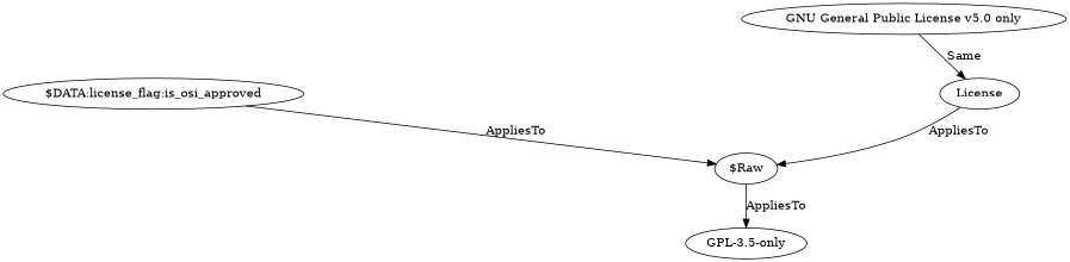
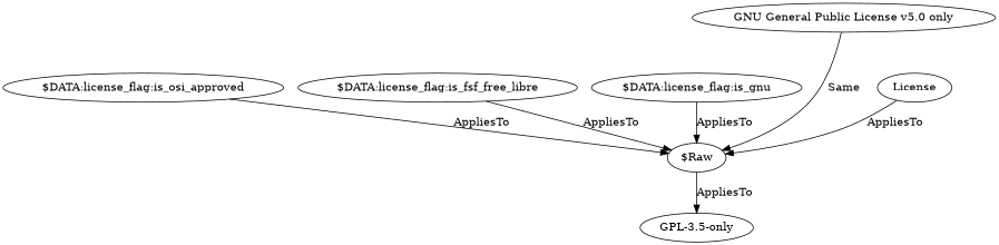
  digraph {
    n1 [label="$DATA:license_flag:is_osi_approved"]
    n2 [label="$Raw"]
    n3 [label="GPL-3.5-only"]
+   n4 [label="$DATA:license_flag:is_fsf_free_libre"]
+   n5 [label="$DATA:license_flag:is_gnu"]
    n6 [label=License]
    n7 [label="GNU General Public License v5.0 only"]
    n1 -> n2 [label=AppliesTo]
    n2 -> n3 [label=AppliesTo]
+   n4 -> n2 [label=AppliesTo]
+   n5 -> n2 [label=AppliesTo]
    n6 -> n2 [label=AppliesTo]
-   n7 -> n6 [label=Same]
+   n7 -> n2 [label=Same]
  }
